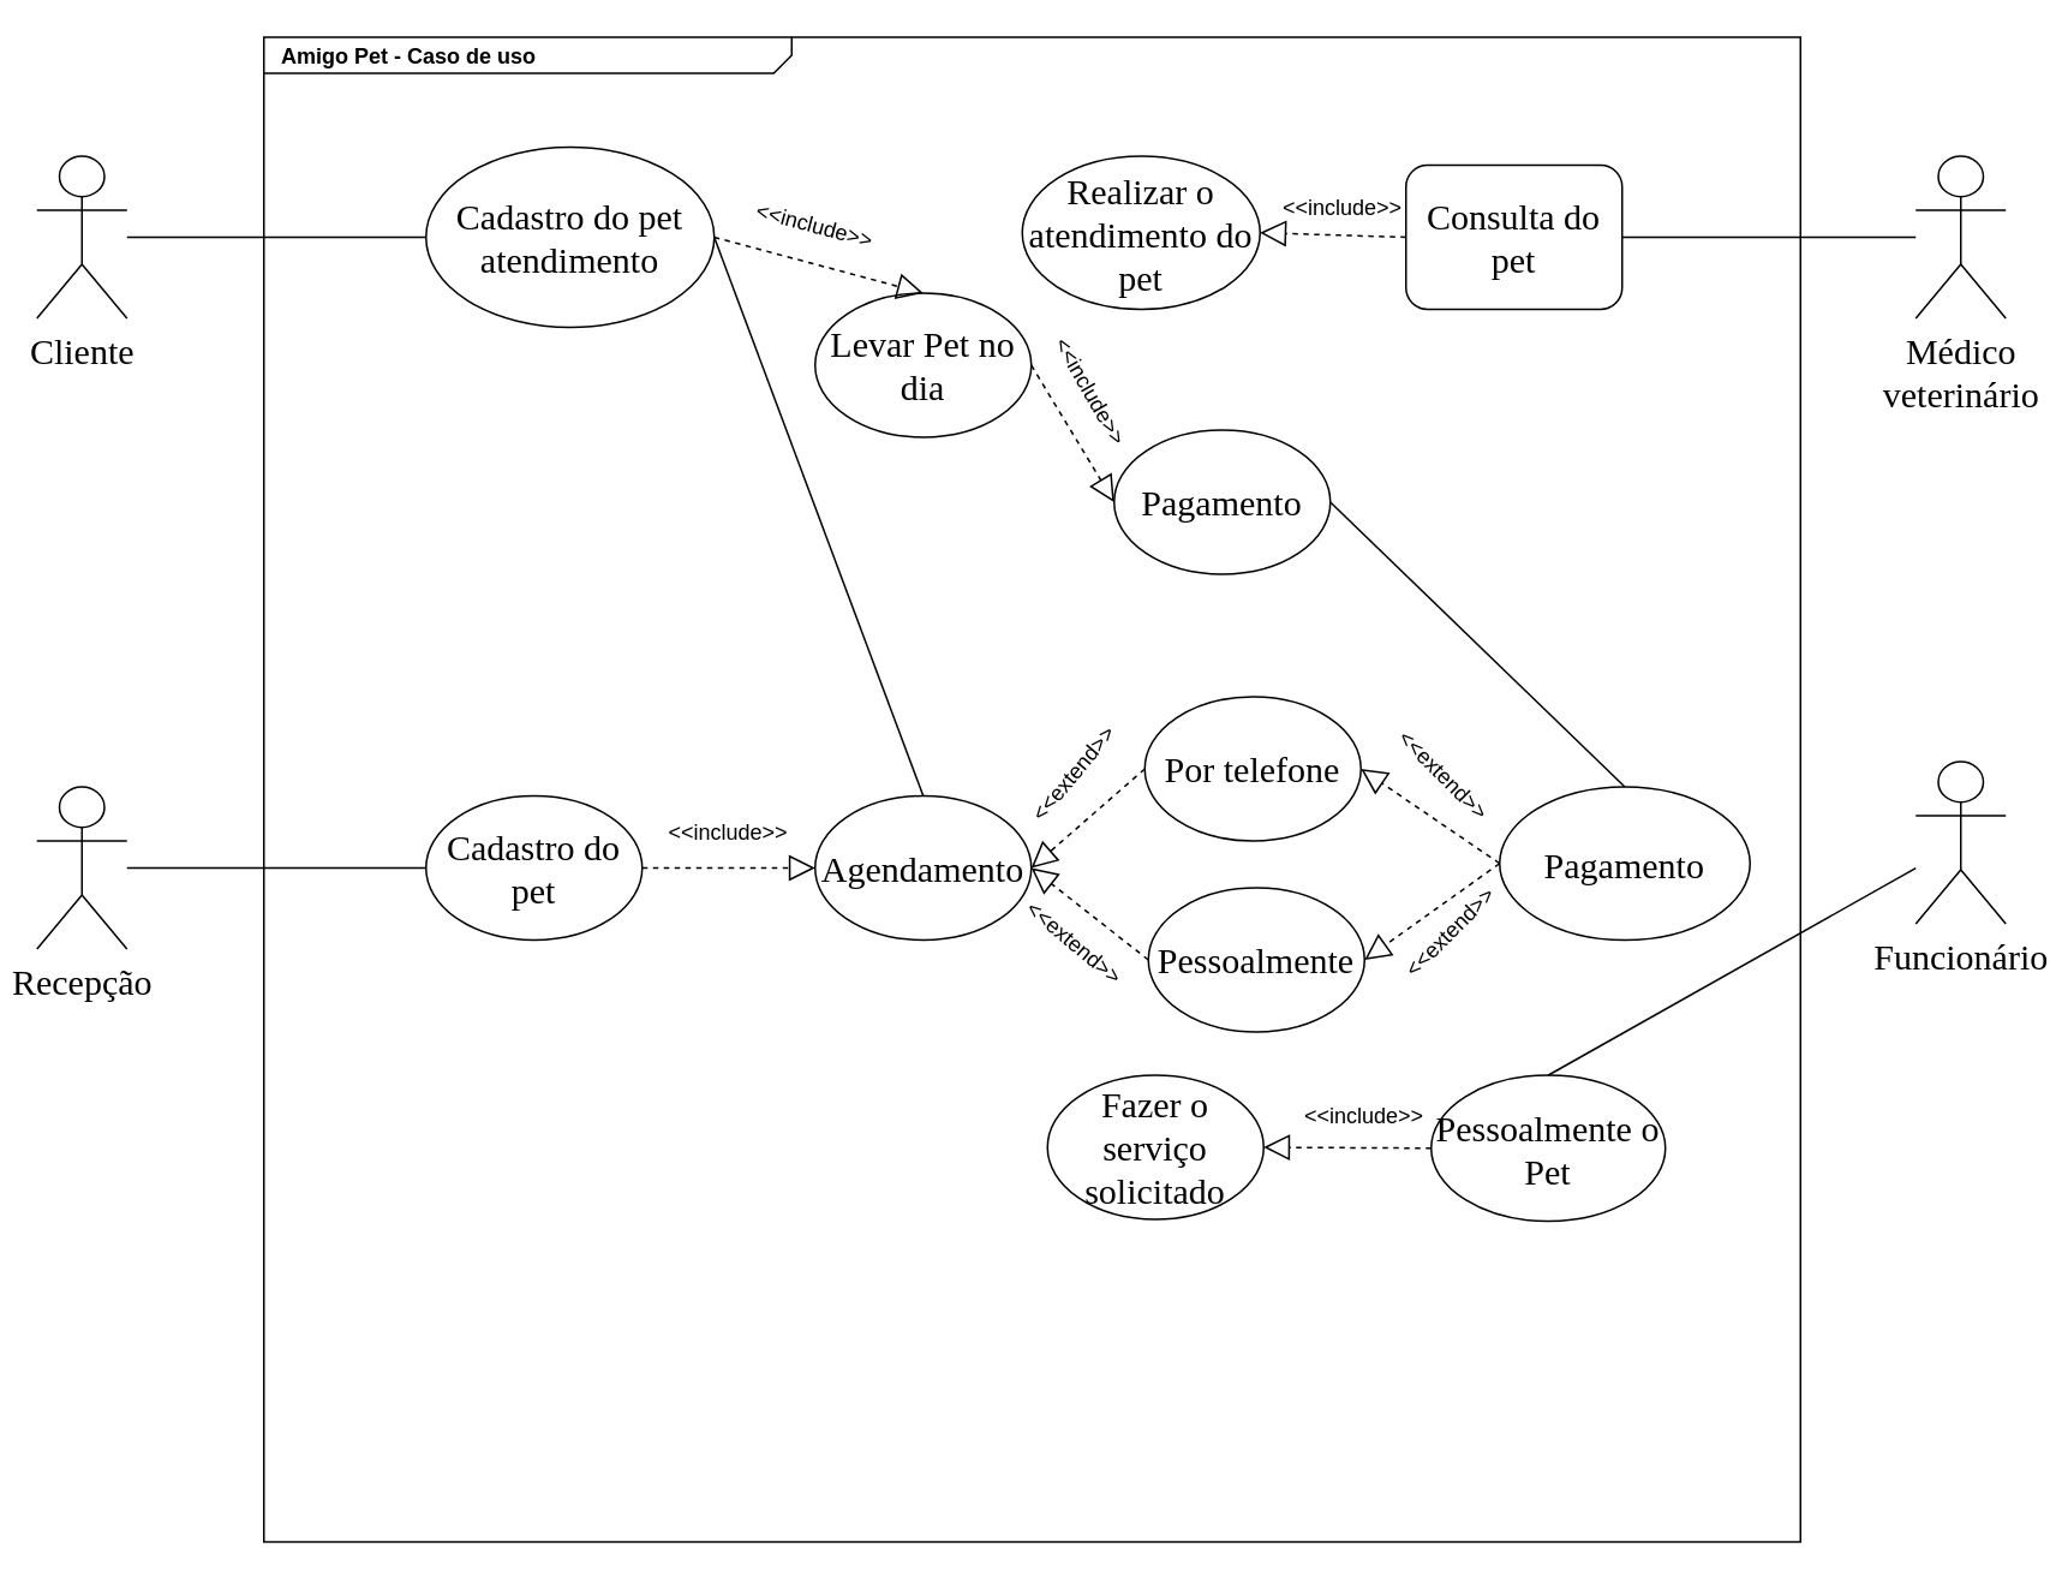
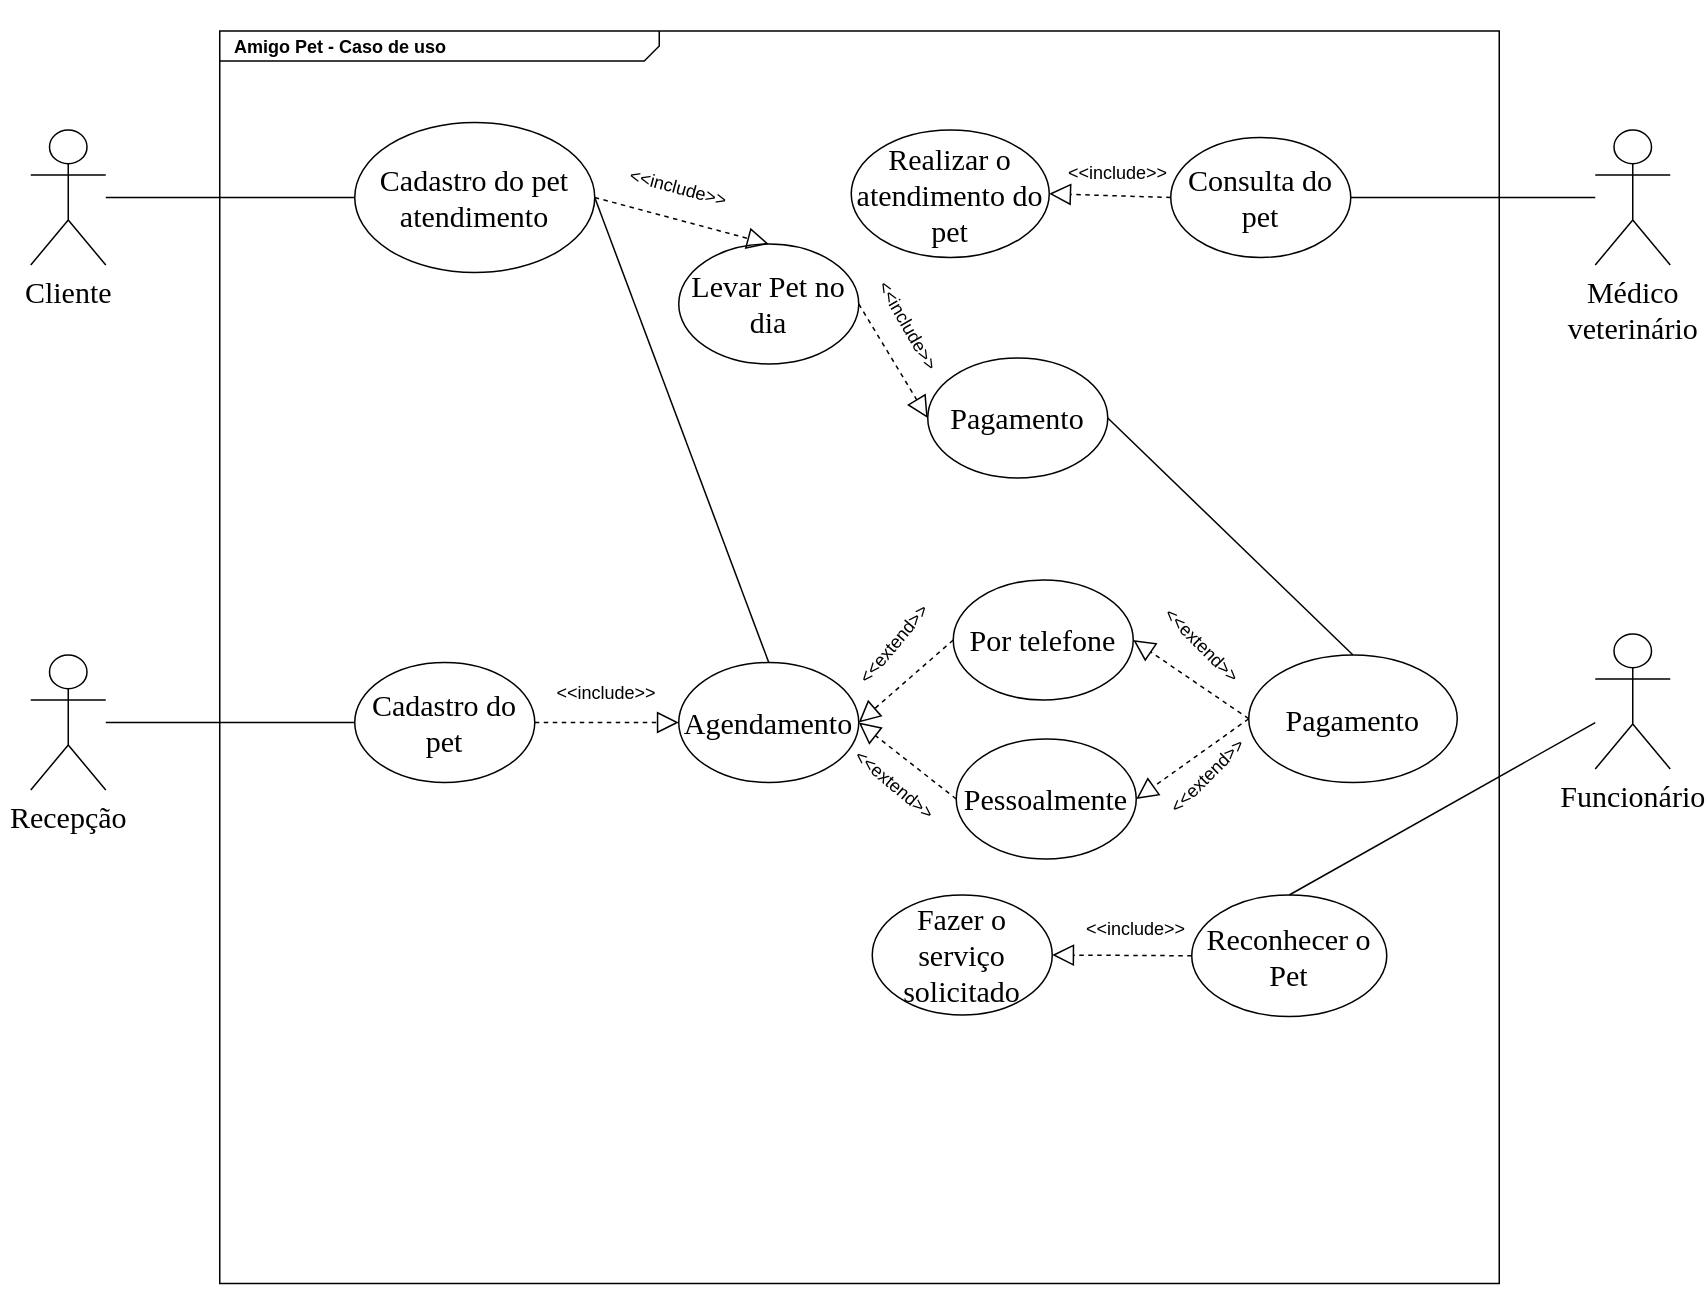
  <mxCell id="0" style=";html=1;" />
  <mxCell id="1" style=";html=1;" parent="0" />
  <mxCell id="2" value="&lt;p style=&quot;margin: 0px ; margin-top: 4px ; margin-left: 10px ; text-align: left&quot;&gt;&lt;b&gt;Amigo Pet - Caso de uso&lt;/b&gt;&lt;/p&gt;" style="html=1;strokeWidth=1;shape=mxgraph.sysml.package;html=1;overflow=fill;whiteSpace=wrap;fillColor=none;gradientColor=none;fontSize=12;align=center;labelX=293;" parent="1" vertex="1"><mxGeometry x="146" y="20" width="853" height="835" as="geometry" /></mxCell>
  <mxCell id="3" value="Cliente" style="shape=umlActor;verticalLabelPosition=bottom;verticalAlign=top;html=1;outlineConnect=0;hachureGap=4;fontFamily=Architects Daughter;fontSource=https%3A%2F%2Ffonts.googleapis.com%2Fcss%3Ffamily%3DArchitects%2BDaughter;fontSize=20;" vertex="1" parent="1"><mxGeometry x="20" y="86" width="50" height="90" as="geometry" /></mxCell>
  <mxCell id="4" value="Recepção" style="shape=umlActor;verticalLabelPosition=bottom;verticalAlign=top;html=1;outlineConnect=0;hachureGap=4;fontFamily=Architects Daughter;fontSource=https%3A%2F%2Ffonts.googleapis.com%2Fcss%3Ffamily%3DArchitects%2BDaughter;fontSize=20;" vertex="1" parent="1"><mxGeometry x="20" y="436" width="50" height="90" as="geometry" /></mxCell>
  <mxCell id="5" value="Médico&lt;br&gt;veterinário" style="shape=umlActor;verticalLabelPosition=bottom;verticalAlign=top;html=1;outlineConnect=0;hachureGap=4;fontFamily=Architects Daughter;fontSource=https%3A%2F%2Ffonts.googleapis.com%2Fcss%3Ffamily%3DArchitects%2BDaughter;fontSize=20;" vertex="1" parent="1"><mxGeometry x="1063" y="86" width="50" height="90" as="geometry" /></mxCell>
  <mxCell id="6" value="Cadastro do pet atendimento" style="ellipse;whiteSpace=wrap;html=1;hachureGap=4;fontFamily=Architects Daughter;fontSource=https%3A%2F%2Ffonts.googleapis.com%2Fcss%3Ffamily%3DArchitects%2BDaughter;fontSize=20;" vertex="1" parent="1"><mxGeometry x="236" y="81" width="160" height="100" as="geometry" /></mxCell>
  <mxCell id="7" value="Cadastro do pet" style="ellipse;whiteSpace=wrap;html=1;hachureGap=4;fontFamily=Architects Daughter;fontSource=https%3A%2F%2Ffonts.googleapis.com%2Fcss%3Ffamily%3DArchitects%2BDaughter;fontSize=20;" vertex="1" parent="1"><mxGeometry x="236" y="441" width="120" height="80" as="geometry" /></mxCell>
  <mxCell id="8" value="" style="endArrow=none;html=1;rounded=0;hachureGap=4;fontFamily=Architects Daughter;fontSource=https%3A%2F%2Ffonts.googleapis.com%2Fcss%3Ffamily%3DArchitects%2BDaughter;fontSize=16;entryX=0;entryY=0.5;entryDx=0;entryDy=0;" edge="1" parent="1" source="3" target="6"><mxGeometry width="50" height="50" relative="1" as="geometry"><mxPoint x="161" y="224" as="sourcePoint" /><mxPoint x="211" y="174" as="targetPoint" /></mxGeometry></mxCell>
  <mxCell id="9" value="" style="endArrow=none;html=1;rounded=0;hachureGap=4;fontFamily=Architects Daughter;fontSource=https%3A%2F%2Ffonts.googleapis.com%2Fcss%3Ffamily%3DArchitects%2BDaughter;fontSize=16;entryX=0;entryY=0.5;entryDx=0;entryDy=0;" edge="1" parent="1" source="4" target="7"><mxGeometry width="50" height="50" relative="1" as="geometry"><mxPoint x="525" y="350" as="sourcePoint" /><mxPoint x="575" y="300" as="targetPoint" /></mxGeometry></mxCell>
  <mxCell id="10" value="" style="endArrow=block;dashed=1;endFill=0;endSize=12;html=1;rounded=0;exitX=1;exitY=0.5;exitDx=0;exitDy=0;entryX=0;entryY=0.5;entryDx=0;entryDy=0;" edge="1" parent="1" source="7" target="11"><mxGeometry width="160" relative="1" as="geometry"><mxPoint x="399" y="472" as="sourcePoint" /><mxPoint x="442" y="481" as="targetPoint" /></mxGeometry></mxCell>
  <mxCell id="11" value="Agendamento" style="ellipse;whiteSpace=wrap;html=1;hachureGap=4;fontFamily=Architects Daughter;fontSource=https%3A%2F%2Ffonts.googleapis.com%2Fcss%3Ffamily%3DArchitects%2BDaughter;fontSize=20;" vertex="1" parent="1"><mxGeometry x="452" y="441" width="120" height="80" as="geometry" /></mxCell>
  <mxCell id="12" value="" style="endArrow=block;dashed=1;endFill=0;endSize=12;html=1;rounded=0;entryX=1;entryY=0.5;entryDx=0;entryDy=0;exitX=0;exitY=0.5;exitDx=0;exitDy=0;" edge="1" parent="1" source="14" target="11"><mxGeometry width="160" relative="1" as="geometry"><mxPoint x="520" y="366" as="sourcePoint" /><mxPoint x="680" y="366" as="targetPoint" /></mxGeometry></mxCell>
  <mxCell id="13" value="Pessoalmente" style="ellipse;whiteSpace=wrap;html=1;hachureGap=4;fontFamily=Architects Daughter;fontSource=https%3A%2F%2Ffonts.googleapis.com%2Fcss%3Ffamily%3DArchitects%2BDaughter;fontSize=20;" vertex="1" parent="1"><mxGeometry x="637" y="492" width="120" height="80" as="geometry" /></mxCell>
  <mxCell id="14" value="Por telefone" style="ellipse;whiteSpace=wrap;html=1;hachureGap=4;fontFamily=Architects Daughter;fontSource=https%3A%2F%2Ffonts.googleapis.com%2Fcss%3Ffamily%3DArchitects%2BDaughter;fontSize=20;" vertex="1" parent="1"><mxGeometry x="635" y="386" width="120" height="80" as="geometry" /></mxCell>
  <mxCell id="15" value="" style="endArrow=block;dashed=1;endFill=0;endSize=12;html=1;rounded=0;entryX=1;entryY=0.5;entryDx=0;entryDy=0;exitX=0;exitY=0.5;exitDx=0;exitDy=0;" edge="1" parent="1" source="13" target="11"><mxGeometry width="160" relative="1" as="geometry"><mxPoint x="537" y="556" as="sourcePoint" /><mxPoint x="697" y="556" as="targetPoint" /></mxGeometry></mxCell>
  <mxCell id="16" value="" style="endArrow=none;html=1;rounded=0;entryX=1;entryY=0.5;entryDx=0;entryDy=0;exitX=0.5;exitY=0;exitDx=0;exitDy=0;" edge="1" parent="1" source="11" target="6"><mxGeometry width="50" height="50" relative="1" as="geometry"><mxPoint x="377" y="289" as="sourcePoint" /><mxPoint x="427" y="239" as="targetPoint" /></mxGeometry></mxCell>
  <mxCell id="17" value="&amp;lt;&amp;lt;include&amp;gt;&amp;gt;" style="text;html=1;strokeColor=none;fillColor=none;align=center;verticalAlign=middle;whiteSpace=wrap;rounded=0;" vertex="1" parent="1"><mxGeometry x="374" y="447" width="60" height="30" as="geometry" /></mxCell>
  <mxCell id="18" value="&amp;lt;&amp;lt;extend&amp;gt;&amp;gt;" style="text;html=1;strokeColor=none;fillColor=none;align=center;verticalAlign=middle;whiteSpace=wrap;rounded=0;rotation=-50;" vertex="1" parent="1"><mxGeometry x="566" y="414" width="60" height="30" as="geometry" /></mxCell>
  <mxCell id="19" value="&amp;lt;&amp;lt;extend&amp;gt;&amp;gt;" style="text;html=1;strokeColor=none;fillColor=none;align=center;verticalAlign=middle;whiteSpace=wrap;rounded=0;rotation=40;" vertex="1" parent="1"><mxGeometry x="566" y="508" width="60" height="30" as="geometry" /></mxCell>
- <mxCell id="20" value="Consulta do pet" style="whiteSpace=wrap;html=1;hachureGap=4;fontFamily=Architects Daughter;fontSource=https%3A%2F%2Ffonts.googleapis.com%2Fcss%3Ffamily%3DArchitects%2BDaughter;fontSize=20;rounded=1;" vertex="1" parent="1"><mxGeometry x="780" y="91" width="120" height="80" as="geometry" /></mxCell>
+ <mxCell id="20" value="Consulta do pet" style="ellipse;whiteSpace=wrap;html=1;hachureGap=4;fontFamily=Architects Daughter;fontSource=https%3A%2F%2Ffonts.googleapis.com%2Fcss%3Ffamily%3DArchitects%2BDaughter;fontSize=20;" vertex="1" parent="1"><mxGeometry x="780" y="91" width="120" height="80" as="geometry" /></mxCell>
  <mxCell id="21" value="" style="endArrow=none;html=1;rounded=0;exitX=1;exitY=0.5;exitDx=0;exitDy=0;" edge="1" parent="1" source="20" target="5"><mxGeometry width="50" height="50" relative="1" as="geometry"><mxPoint x="871" y="275" as="sourcePoint" /><mxPoint x="921" y="225" as="targetPoint" /></mxGeometry></mxCell>
  <mxCell id="22" value="Realizar o atendimento do pet" style="ellipse;whiteSpace=wrap;html=1;hachureGap=4;fontFamily=Architects Daughter;fontSource=https%3A%2F%2Ffonts.googleapis.com%2Fcss%3Ffamily%3DArchitects%2BDaughter;fontSize=20;" vertex="1" parent="1"><mxGeometry x="567" y="86" width="132" height="85" as="geometry" /></mxCell>
  <mxCell id="23" value="" style="endArrow=block;dashed=1;endFill=0;endSize=12;html=1;rounded=0;entryX=1;entryY=0.5;entryDx=0;entryDy=0;exitX=0;exitY=0.5;exitDx=0;exitDy=0;" edge="1" parent="1" source="20" target="22"><mxGeometry width="160" relative="1" as="geometry"><mxPoint x="654" y="211" as="sourcePoint" /><mxPoint x="814" y="211" as="targetPoint" /></mxGeometry></mxCell>
  <mxCell id="24" value="&amp;lt;&amp;lt;include&amp;gt;&amp;gt;" style="text;html=1;strokeColor=none;fillColor=none;align=center;verticalAlign=middle;whiteSpace=wrap;rounded=0;" vertex="1" parent="1"><mxGeometry x="715" y="100" width="60" height="30" as="geometry" /></mxCell>
  <mxCell id="25" value="Funcionário" style="shape=umlActor;verticalLabelPosition=bottom;verticalAlign=top;html=1;outlineConnect=0;hachureGap=4;fontFamily=Architects Daughter;fontSource=https%3A%2F%2Ffonts.googleapis.com%2Fcss%3Ffamily%3DArchitects%2BDaughter;fontSize=20;" vertex="1" parent="1"><mxGeometry x="1063" y="422" width="50" height="90" as="geometry" /></mxCell>
- <mxCell id="26" value="Pessoalmente o Pet" style="ellipse;whiteSpace=wrap;html=1;hachureGap=4;fontFamily=Architects Daughter;fontSource=https%3A%2F%2Ffonts.googleapis.com%2Fcss%3Ffamily%3DArchitects%2BDaughter;fontSize=20;" vertex="1" parent="1"><mxGeometry x="794" y="596" width="130" height="81" as="geometry" /></mxCell>
+ <mxCell id="26" value="Reconhecer o Pet" style="ellipse;whiteSpace=wrap;html=1;hachureGap=4;fontFamily=Architects Daughter;fontSource=https%3A%2F%2Ffonts.googleapis.com%2Fcss%3Ffamily%3DArchitects%2BDaughter;fontSize=20;" vertex="1" parent="1"><mxGeometry x="794" y="596" width="130" height="81" as="geometry" /></mxCell>
  <mxCell id="27" value="" style="endArrow=none;html=1;rounded=0;sketch=0;exitX=0.5;exitY=0;exitDx=0;exitDy=0;" edge="1" parent="1" source="26" target="25"><mxGeometry width="50" height="50" relative="1" as="geometry"><mxPoint x="919" y="532" as="sourcePoint" /><mxPoint x="969" y="482" as="targetPoint" /></mxGeometry></mxCell>
  <mxCell id="28" value="Fazer o serviço solicitado" style="ellipse;whiteSpace=wrap;html=1;hachureGap=4;fontFamily=Architects Daughter;fontSource=https%3A%2F%2Ffonts.googleapis.com%2Fcss%3Ffamily%3DArchitects%2BDaughter;fontSize=20;" vertex="1" parent="1"><mxGeometry x="581" y="596" width="120" height="80" as="geometry" /></mxCell>
  <mxCell id="29" value="" style="endArrow=block;dashed=1;endFill=0;endSize=12;html=1;rounded=0;sketch=0;entryX=1;entryY=0.5;entryDx=0;entryDy=0;exitX=0;exitY=0.5;exitDx=0;exitDy=0;" edge="1" parent="1" source="26" target="28"><mxGeometry width="160" relative="1" as="geometry"><mxPoint x="715" y="686" as="sourcePoint" /><mxPoint x="875" y="686" as="targetPoint" /></mxGeometry></mxCell>
  <mxCell id="30" value="&amp;lt;&amp;lt;include&amp;gt;&amp;gt;" style="text;html=1;strokeColor=none;fillColor=none;align=center;verticalAlign=middle;whiteSpace=wrap;rounded=0;" vertex="1" parent="1"><mxGeometry x="727" y="604" width="60" height="30" as="geometry" /></mxCell>
  <mxCell id="31" value="Pagamento" style="ellipse;whiteSpace=wrap;html=1;hachureGap=4;fontFamily=Architects Daughter;fontSource=https%3A%2F%2Ffonts.googleapis.com%2Fcss%3Ffamily%3DArchitects%2BDaughter;fontSize=20;" vertex="1" parent="1"><mxGeometry x="618" y="238" width="120" height="80" as="geometry" /></mxCell>
  <mxCell id="32" value="Pagamento" style="ellipse;whiteSpace=wrap;html=1;hachureGap=4;fontFamily=Architects Daughter;fontSource=https%3A%2F%2Ffonts.googleapis.com%2Fcss%3Ffamily%3DArchitects%2BDaughter;fontSize=20;" vertex="1" parent="1"><mxGeometry x="832" y="436" width="139" height="85" as="geometry" /></mxCell>
  <mxCell id="33" value="" style="endArrow=none;html=1;rounded=0;sketch=0;exitX=1;exitY=0.5;exitDx=0;exitDy=0;entryX=0.5;entryY=0;entryDx=0;entryDy=0;" edge="1" parent="1" source="31" target="32"><mxGeometry width="50" height="50" relative="1" as="geometry"><mxPoint x="789" y="294" as="sourcePoint" /><mxPoint x="839" y="244" as="targetPoint" /></mxGeometry></mxCell>
  <mxCell id="34" value="Levar Pet no dia" style="ellipse;whiteSpace=wrap;html=1;hachureGap=4;fontFamily=Architects Daughter;fontSource=https%3A%2F%2Ffonts.googleapis.com%2Fcss%3Ffamily%3DArchitects%2BDaughter;fontSize=20;" vertex="1" parent="1"><mxGeometry x="452" y="162" width="120" height="80" as="geometry" /></mxCell>
  <mxCell id="35" value="" style="endArrow=block;dashed=1;endFill=0;endSize=12;html=1;rounded=0;sketch=0;exitX=1;exitY=0.5;exitDx=0;exitDy=0;entryX=0.5;entryY=0;entryDx=0;entryDy=0;" edge="1" parent="1" source="6" target="34"><mxGeometry width="160" relative="1" as="geometry"><mxPoint x="279" y="205" as="sourcePoint" /><mxPoint x="439" y="205" as="targetPoint" /></mxGeometry></mxCell>
  <mxCell id="36" value="" style="endArrow=block;dashed=1;endFill=0;endSize=12;html=1;rounded=0;sketch=0;exitX=1;exitY=0.5;exitDx=0;exitDy=0;entryX=0;entryY=0.5;entryDx=0;entryDy=0;" edge="1" parent="1" source="34" target="31"><mxGeometry width="160" relative="1" as="geometry"><mxPoint x="502" y="289" as="sourcePoint" /><mxPoint x="662" y="289" as="targetPoint" /></mxGeometry></mxCell>
  <mxCell id="37" value="&amp;lt;&amp;lt;include&amp;gt;&amp;gt;" style="text;html=1;strokeColor=none;fillColor=none;align=center;verticalAlign=middle;whiteSpace=wrap;rounded=0;rotation=15;" vertex="1" parent="1"><mxGeometry x="422" y="110" width="60" height="30" as="geometry" /></mxCell>
  <mxCell id="38" value="&amp;lt;&amp;lt;include&amp;gt;&amp;gt;" style="text;html=1;strokeColor=none;fillColor=none;align=center;verticalAlign=middle;whiteSpace=wrap;rounded=0;rotation=60;" vertex="1" parent="1"><mxGeometry x="575" y="202" width="60" height="30" as="geometry" /></mxCell>
  <mxCell id="39" value="&amp;lt;&amp;lt;extend&amp;gt;&amp;gt;" style="text;html=1;strokeColor=none;fillColor=none;align=center;verticalAlign=middle;whiteSpace=wrap;rounded=0;rotation=45;" vertex="1" parent="1"><mxGeometry x="771" y="415" width="60" height="30" as="geometry" /></mxCell>
  <mxCell id="40" value="&amp;lt;&amp;lt;extend&amp;gt;&amp;gt;" style="text;html=1;strokeColor=none;fillColor=none;align=center;verticalAlign=middle;whiteSpace=wrap;rounded=0;rotation=-45;" vertex="1" parent="1"><mxGeometry x="775" y="502" width="60" height="30" as="geometry" /></mxCell>
  <mxCell id="41" value="" style="endArrow=block;dashed=1;endFill=0;endSize=12;html=1;rounded=0;sketch=0;entryX=1;entryY=0.5;entryDx=0;entryDy=0;exitX=0;exitY=0.5;exitDx=0;exitDy=0;" edge="1" parent="1" source="32" target="14"><mxGeometry width="160" relative="1" as="geometry"><mxPoint x="674" y="449" as="sourcePoint" /><mxPoint x="834" y="449" as="targetPoint" /></mxGeometry></mxCell>
  <mxCell id="42" value="" style="endArrow=block;dashed=1;endFill=0;endSize=12;html=1;rounded=0;sketch=0;entryX=1;entryY=0.5;entryDx=0;entryDy=0;exitX=0;exitY=0.5;exitDx=0;exitDy=0;" edge="1" parent="1" source="32" target="13"><mxGeometry width="160" relative="1" as="geometry"><mxPoint x="848" y="477" as="sourcePoint" /><mxPoint x="765" y="421" as="targetPoint" /></mxGeometry></mxCell>
